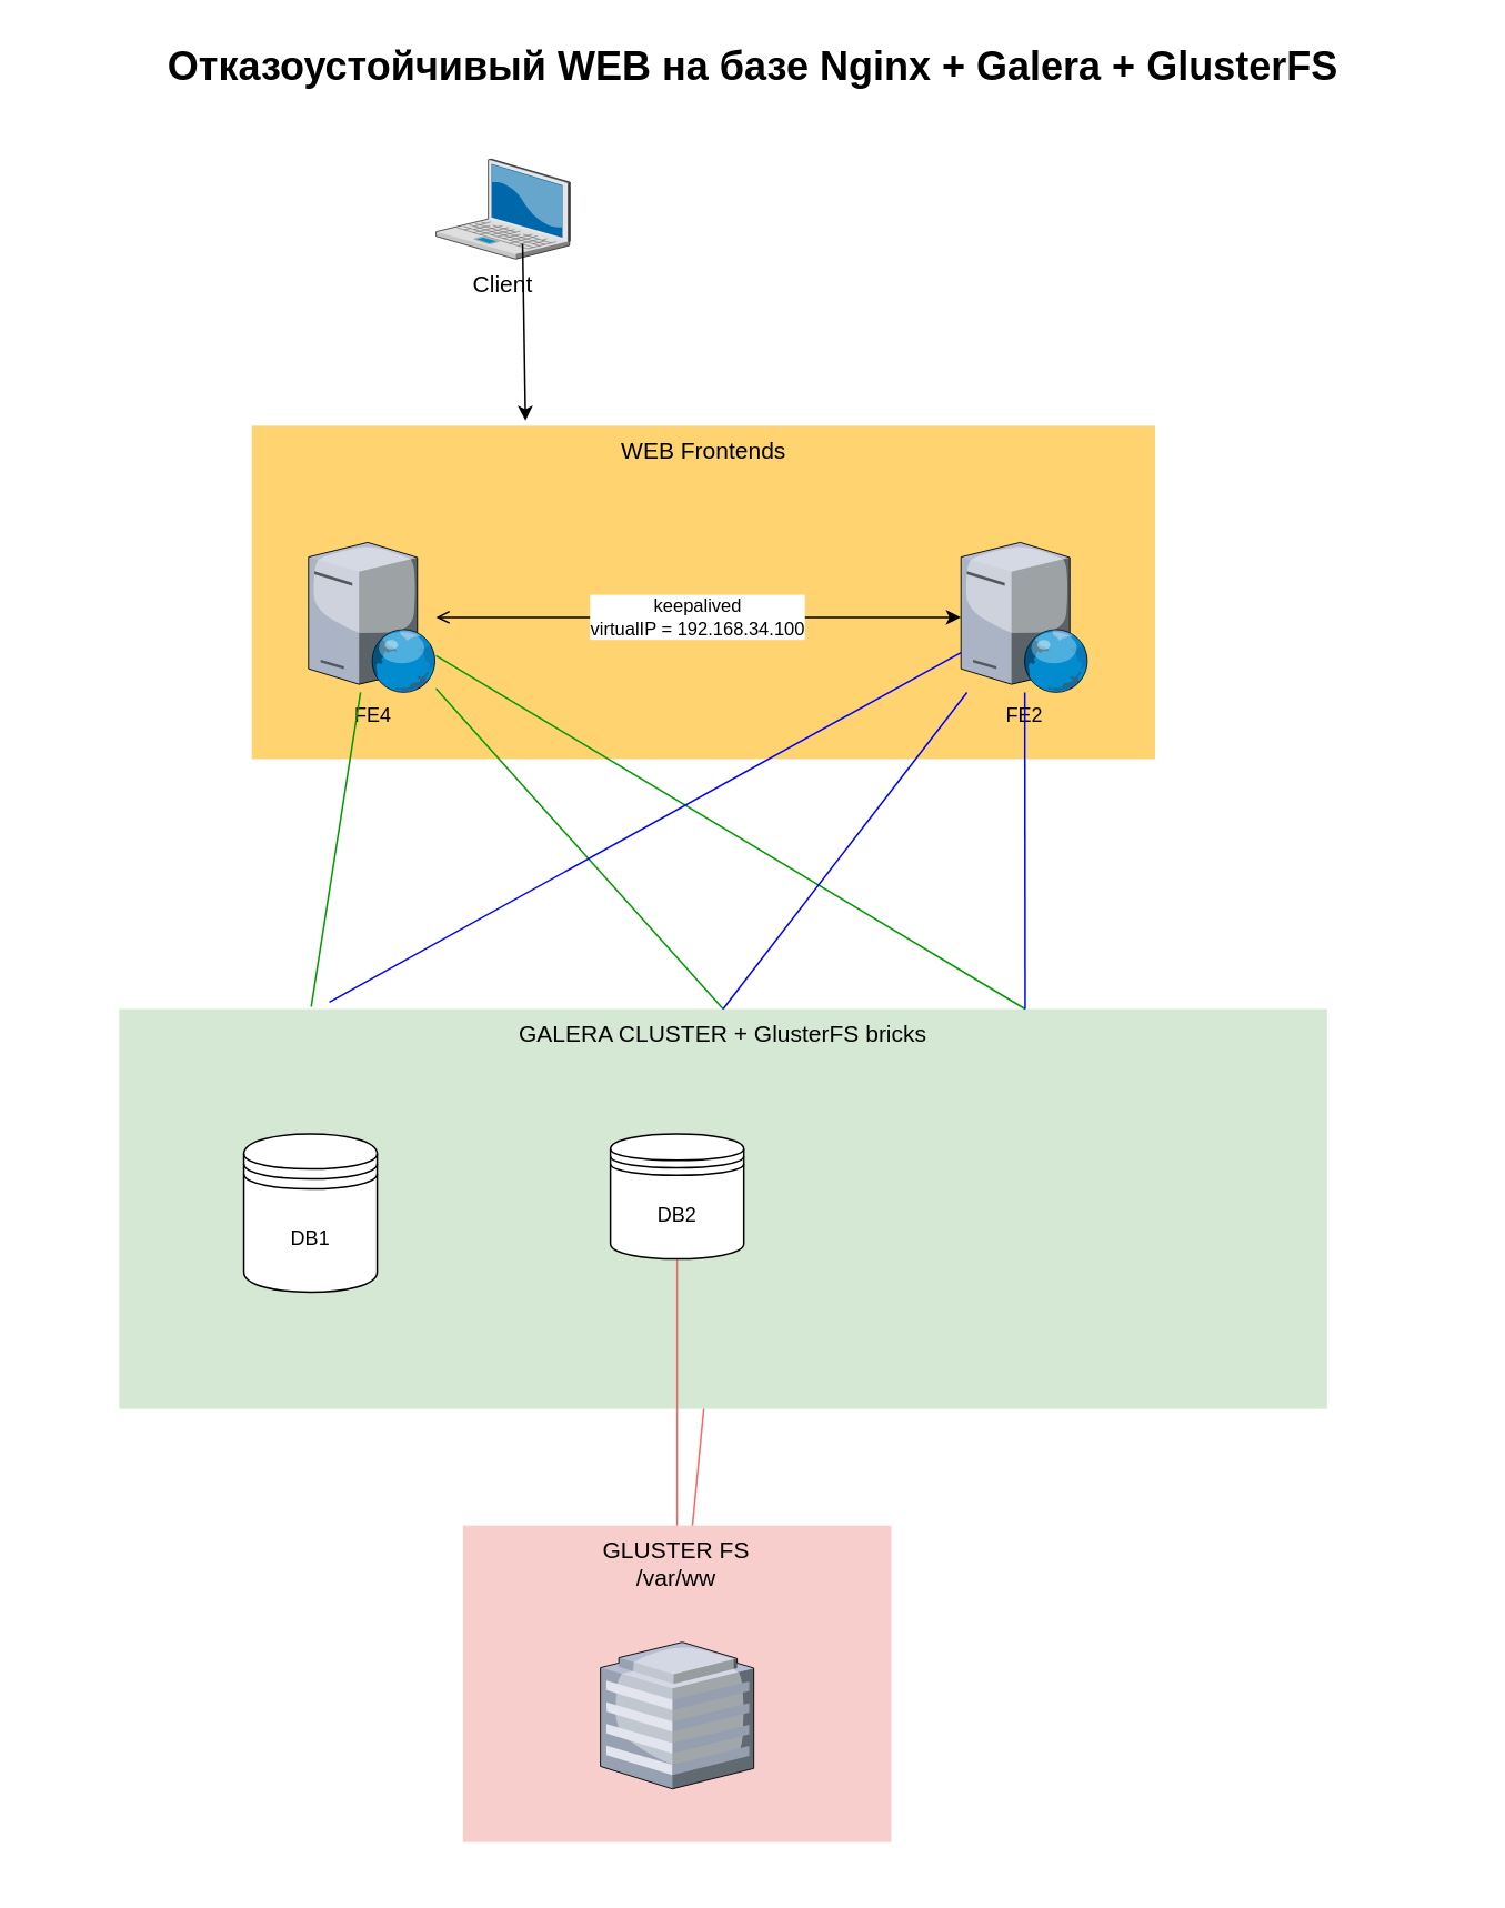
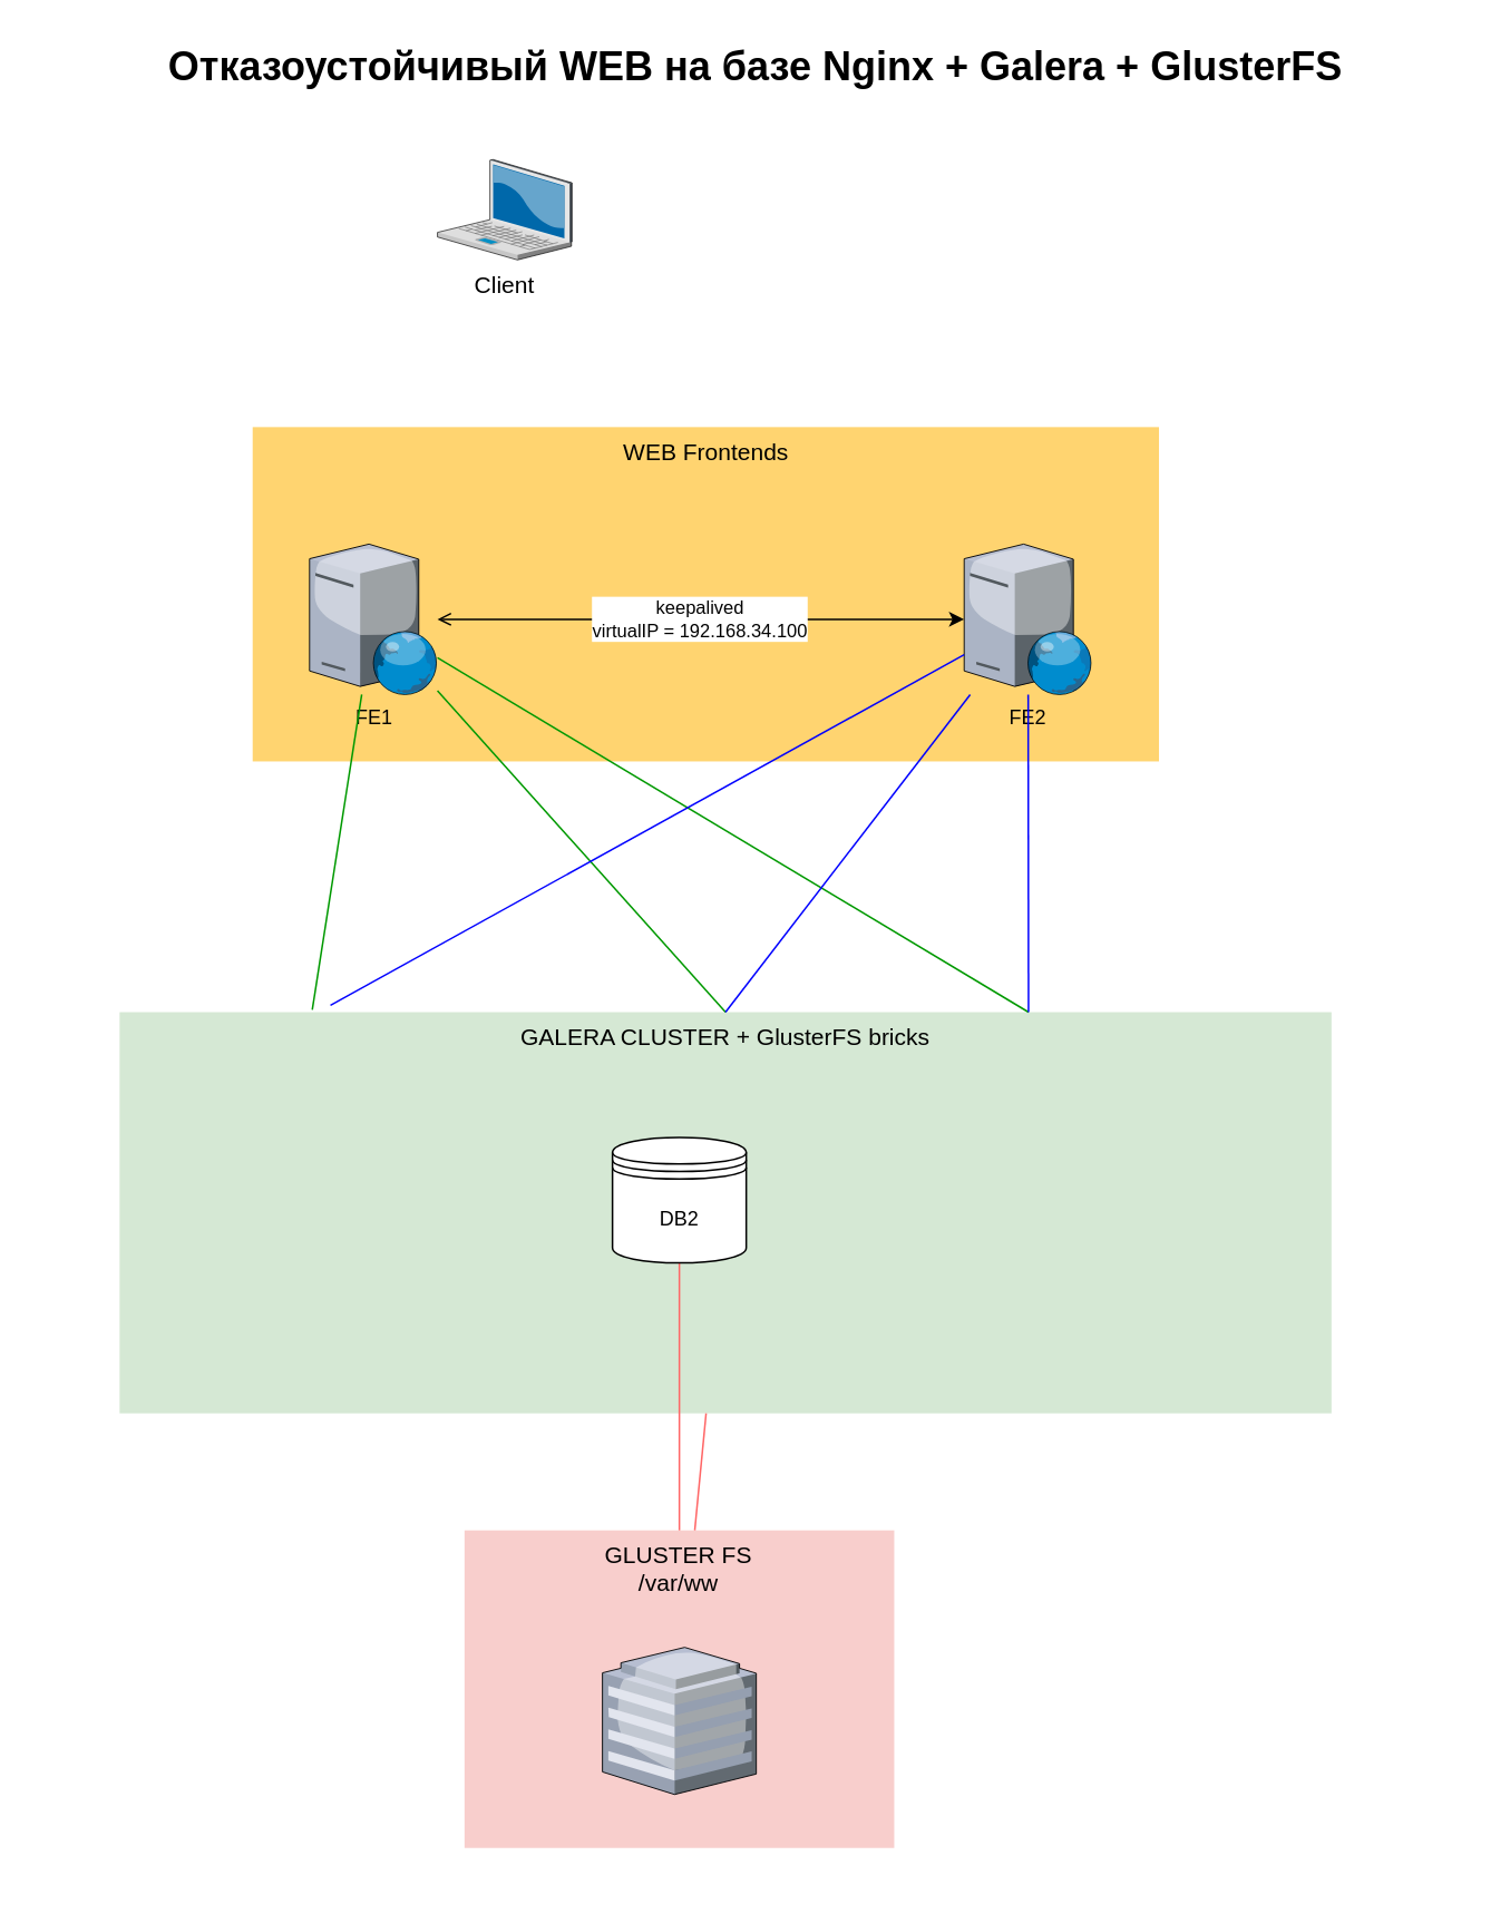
  <mxCell id="0" style=";html=1;" />
  <mxCell id="1" style=";html=1;" parent="0" />
  <mxCell id="2" value="GALERA CLUSTER + GlusterFS bricks" style="whiteSpace=wrap;html=1;fillColor=#d5e8d4;fontSize=14;strokeColor=none;verticalAlign=top;" parent="1" vertex="1"><mxGeometry x="71" y="605" width="724.78" height="240" as="geometry" /></mxCell>
  <mxCell id="3" value="WEB Frontends" style="whiteSpace=wrap;html=1;fillColor=#FFD470;gradientColor=none;fontSize=14;strokeColor=none;verticalAlign=top;" parent="1" vertex="1"><mxGeometry x="150.57" y="255" width="542.03" height="200" as="geometry" /></mxCell>
  <mxCell id="4" value="Client" style="verticalLabelPosition=bottom;aspect=fixed;html=1;verticalAlign=top;strokeColor=none;shape=mxgraph.citrix.laptop_2;fillColor=#66B2FF;gradientColor=#0066CC;fontSize=14;" parent="1" vertex="1"><mxGeometry x="261.1" y="95" width="80.46" height="60" as="geometry" /></mxCell>
  <mxCell id="5" value="&lt;div&gt;Отказоустойчивый WEB на базе Nginx + Galera + GlusterFS&lt;/div&gt;" style="text;strokeColor=none;fillColor=none;html=1;fontSize=24;fontStyle=1;verticalAlign=middle;align=center;" parent="1" vertex="1"><mxGeometry x="20" y="20" width="861" height="40" as="geometry" /></mxCell>
- <mxCell id="6" value="DB1" style="shape=datastore;whiteSpace=wrap;html=1;" vertex="1" parent="1"><mxGeometry x="145.78" y="680" width="80" height="95" as="geometry" /></mxCell>
  <mxCell id="7" value="FE2" style="verticalLabelPosition=bottom;aspect=fixed;html=1;verticalAlign=top;strokeColor=none;align=center;outlineConnect=0;shape=mxgraph.citrix.web_server;" vertex="1" parent="1"><mxGeometry x="576.1" y="325" width="76.5" height="90" as="geometry" /></mxCell>
- <mxCell id="8" value="FE4" style="verticalLabelPosition=bottom;aspect=fixed;html=1;verticalAlign=top;strokeColor=none;align=center;outlineConnect=0;shape=mxgraph.citrix.web_server;" vertex="1" parent="1"><mxGeometry x="184.6" y="325" width="76.5" height="90" as="geometry" /></mxCell>
+ <mxCell id="8" value="FE1" style="verticalLabelPosition=bottom;aspect=fixed;html=1;verticalAlign=top;strokeColor=none;align=center;outlineConnect=0;shape=mxgraph.citrix.web_server;" vertex="1" parent="1"><mxGeometry x="184.6" y="325" width="76.5" height="90" as="geometry" /></mxCell>
  <mxCell id="9" value="&lt;div&gt;keepalived&lt;/div&gt;&lt;div&gt;virtualIP = 192.168.34.100&lt;br&gt;&lt;/div&gt;" style="endArrow=open;startArrow=classic;html=1;" edge="1" parent="1" source="7" target="8"><mxGeometry width="50" height="50" relative="1" as="geometry"><mxPoint x="74.6" y="605" as="sourcePoint" /><mxPoint x="124.6" y="555" as="targetPoint" /></mxGeometry></mxCell>
  <mxCell id="10" value="" style="group" vertex="1" connectable="0" parent="1"><mxGeometry x="277.28" y="915" width="257" height="208" as="geometry" /></mxCell>
  <mxCell id="11" value="&lt;div&gt;GLUSTER FS&lt;/div&gt;&lt;div&gt;/var/ww&lt;br&gt;&lt;/div&gt;" style="whiteSpace=wrap;html=1;fillColor=#f8cecc;fontSize=14;strokeColor=none;verticalAlign=top;" parent="10" vertex="1"><mxGeometry width="257" height="190" as="geometry" /></mxCell>
  <mxCell id="12" value="" style="verticalLabelPosition=bottom;aspect=fixed;html=1;verticalAlign=top;strokeColor=none;shape=mxgraph.citrix.hq_enterprise;fillColor=#66B2FF;gradientColor=#0066CC;fontSize=14;" parent="10" vertex="1"><mxGeometry x="82.5" y="70" width="92" height="88" as="geometry" /></mxCell>
  <mxCell id="13" value="" style="endArrow=none;html=1;fillColor=#FF6666;strokeColor=#FF6666;" edge="1" parent="1" source="11" target="2"><mxGeometry width="50" height="50" relative="1" as="geometry"><mxPoint x="-104.22" y="905" as="sourcePoint" /><mxPoint x="191.791" y="757.98" as="targetPoint" /></mxGeometry></mxCell>
  <mxCell id="14" value="" style="endArrow=none;html=1;entryX=0.5;entryY=1;entryDx=0;entryDy=0;exitX=0.5;exitY=0;exitDx=0;exitDy=0;strokeColor=#FF6666;" edge="1" parent="1" source="11" target="15"><mxGeometry width="50" height="50" relative="1" as="geometry"><mxPoint x="15.78" y="845" as="sourcePoint" /><mxPoint x="414.753" y="754.97" as="targetPoint" /></mxGeometry></mxCell>
  <mxCell id="15" value="DB2" style="shape=datastore;whiteSpace=wrap;html=1;" vertex="1" parent="1"><mxGeometry x="365.78" y="680" width="80" height="75" as="geometry" /></mxCell>
  <mxCell id="16" value="" style="endArrow=none;html=1;exitX=0.159;exitY=-0.006;exitDx=0;exitDy=0;exitPerimeter=0;strokeColor=#009900;" edge="1" parent="1" source="2" target="8"><mxGeometry width="50" height="50" relative="1" as="geometry"><mxPoint x="-84.22" y="525" as="sourcePoint" /><mxPoint x="-34.22" y="475" as="targetPoint" /></mxGeometry></mxCell>
  <mxCell id="17" value="" style="endArrow=none;html=1;exitX=0.5;exitY=0;exitDx=0;exitDy=0;strokeColor=#009900;" edge="1" parent="1" source="2" target="8"><mxGeometry width="50" height="50" relative="1" as="geometry"><mxPoint x="375.78" y="595" as="sourcePoint" /><mxPoint x="315.78" y="495" as="targetPoint" /></mxGeometry></mxCell>
  <mxCell id="18" value="" style="endArrow=none;html=1;exitX=0.75;exitY=0;exitDx=0;exitDy=0;strokeColor=#009900;" edge="1" parent="1" source="2" target="8"><mxGeometry width="50" height="50" relative="1" as="geometry"><mxPoint x="-64.22" y="1195" as="sourcePoint" /><mxPoint x="-14.22" y="1145" as="targetPoint" /></mxGeometry></mxCell>
  <mxCell id="19" value="" style="endArrow=none;html=1;strokeColor=#0000FF;fillColor=#FF6666;exitX=0.174;exitY=-0.017;exitDx=0;exitDy=0;exitPerimeter=0;" edge="1" parent="1" source="2" target="7"><mxGeometry width="50" height="50" relative="1" as="geometry"><mxPoint x="-64.22" y="1195" as="sourcePoint" /><mxPoint x="-14.22" y="1145" as="targetPoint" /></mxGeometry></mxCell>
  <mxCell id="20" value="" style="endArrow=none;html=1;strokeColor=#0000FF;fillColor=#FF6666;exitX=0.5;exitY=0;exitDx=0;exitDy=0;" edge="1" parent="1" source="2" target="7"><mxGeometry width="50" height="50" relative="1" as="geometry"><mxPoint x="-64.22" y="1195" as="sourcePoint" /><mxPoint x="-14.22" y="1145" as="targetPoint" /></mxGeometry></mxCell>
  <mxCell id="21" value="" style="endArrow=none;html=1;strokeColor=#0000FF;fillColor=#FF6666;exitX=0.75;exitY=0;exitDx=0;exitDy=0;" edge="1" parent="1" source="2" target="7"><mxGeometry width="50" height="50" relative="1" as="geometry"><mxPoint x="614.78" y="595" as="sourcePoint" /><mxPoint x="-14.22" y="1145" as="targetPoint" /></mxGeometry></mxCell>
- <mxCell id="22" value="" style="endArrow=classic;html=1;strokeColor=#000000;fillColor=#FF6666;exitX=0.646;exitY=0.85;exitDx=0;exitDy=0;exitPerimeter=0;entryX=0.303;entryY=-0.015;entryDx=0;entryDy=0;entryPerimeter=0;" edge="1" parent="1" source="4" target="3"><mxGeometry width="50" height="50" relative="1" as="geometry"><mxPoint x="125.78" y="185" as="sourcePoint" /><mxPoint x="175.78" y="135" as="targetPoint" /></mxGeometry></mxCell>
